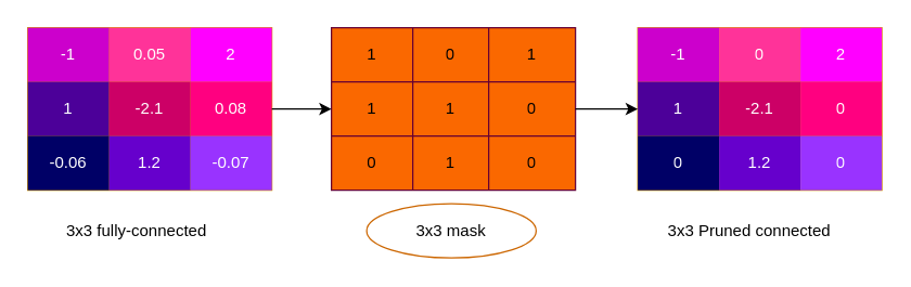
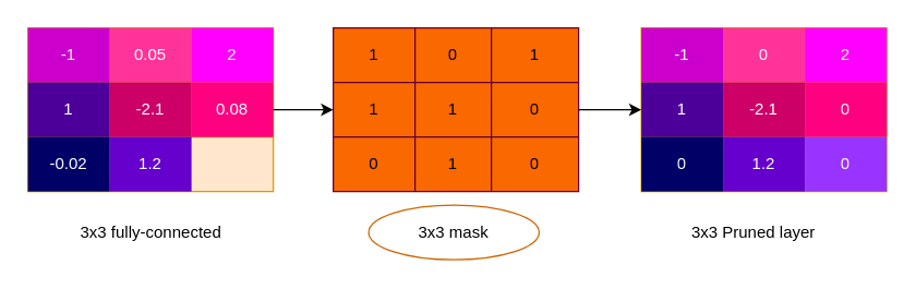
  <mxCell id="0" />
  <mxCell id="1" parent="0" />
  <mxCell id="2" value="" style="shape=table;html=1;whiteSpace=wrap;startSize=0;container=1;collapsible=0;childLayout=tableLayout;fillColor=#ffe6cc;strokeColor=#d79b00;fontColor=#FFFFFF;" vertex="1" parent="1"><mxGeometry x="20" y="20" width="180" height="120" as="geometry" /></mxCell>
  <mxCell id="3" value="" style="shape=partialRectangle;html=1;whiteSpace=wrap;collapsible=0;dropTarget=0;pointerEvents=0;fillColor=none;top=0;left=0;bottom=0;right=0;points=[[0,0.5],[1,0.5]];portConstraint=eastwest;fontColor=#FFFFFF;" vertex="1" parent="2"><mxGeometry width="180" height="40" as="geometry" /></mxCell>
  <mxCell id="4" value="&lt;font color=&quot;#ffffff&quot;&gt;-1&lt;/font&gt;" style="shape=partialRectangle;html=1;whiteSpace=wrap;connectable=0;top=0;left=0;bottom=0;right=0;overflow=hidden;fillColor=#CC00CC;" vertex="1" parent="3"><mxGeometry width="60" height="40" as="geometry" /></mxCell>
  <mxCell id="5" value="&lt;font color=&quot;#ffffff&quot;&gt;0.05&lt;/font&gt;" style="shape=partialRectangle;html=1;whiteSpace=wrap;connectable=0;top=0;left=0;bottom=0;right=0;overflow=hidden;fillColor=#FF3399;" vertex="1" parent="3"><mxGeometry x="60" width="60" height="40" as="geometry" /></mxCell>
  <mxCell id="6" value="&lt;font color=&quot;#ffffff&quot;&gt;2&lt;/font&gt;" style="shape=partialRectangle;html=1;whiteSpace=wrap;connectable=0;top=0;left=0;bottom=0;right=0;overflow=hidden;fillColor=#FF00FF;" vertex="1" parent="3"><mxGeometry x="120" width="60" height="40" as="geometry" /></mxCell>
  <mxCell id="7" value="" style="shape=partialRectangle;html=1;whiteSpace=wrap;collapsible=0;dropTarget=0;pointerEvents=0;fillColor=none;top=0;left=0;bottom=0;right=0;points=[[0,0.5],[1,0.5]];portConstraint=eastwest;" vertex="1" parent="2"><mxGeometry y="40" width="180" height="40" as="geometry" /></mxCell>
  <mxCell id="8" value="&lt;font color=&quot;#ffffff&quot;&gt;1&lt;/font&gt;" style="shape=partialRectangle;html=1;whiteSpace=wrap;connectable=0;top=0;left=0;bottom=0;right=0;overflow=hidden;fillColor=#4C0099;" vertex="1" parent="7"><mxGeometry width="60" height="40" as="geometry" /></mxCell>
  <mxCell id="9" value="&lt;font color=&quot;#ffffff&quot;&gt;-2.1&lt;/font&gt;" style="shape=partialRectangle;html=1;whiteSpace=wrap;connectable=0;top=0;left=0;bottom=0;right=0;overflow=hidden;fillColor=#CC0066;" vertex="1" parent="7"><mxGeometry x="60" width="60" height="40" as="geometry" /></mxCell>
  <mxCell id="10" value="&lt;font color=&quot;#ffffff&quot;&gt;0.08&lt;/font&gt;" style="shape=partialRectangle;html=1;whiteSpace=wrap;connectable=0;top=0;left=0;bottom=0;right=0;overflow=hidden;strokeColor=#d79b00;fillColor=#FF0080;" vertex="1" parent="7"><mxGeometry x="120" width="60" height="40" as="geometry" /></mxCell>
  <mxCell id="11" value="" style="shape=partialRectangle;html=1;whiteSpace=wrap;collapsible=0;dropTarget=0;pointerEvents=0;fillColor=none;top=0;left=0;bottom=0;right=0;points=[[0,0.5],[1,0.5]];portConstraint=eastwest;" vertex="1" parent="2"><mxGeometry y="80" width="180" height="40" as="geometry" /></mxCell>
- <mxCell id="12" value="&lt;font color=&quot;#ffffff&quot;&gt;-0.06&lt;/font&gt;" style="shape=partialRectangle;html=1;whiteSpace=wrap;connectable=0;top=0;left=0;bottom=0;right=0;overflow=hidden;fillColor=#000066;" vertex="1" parent="11"><mxGeometry width="60" height="40" as="geometry" /></mxCell>
+ <mxCell id="12" value="&lt;font color=&quot;#ffffff&quot;&gt;-0.02&lt;/font&gt;" style="shape=partialRectangle;html=1;whiteSpace=wrap;connectable=0;top=0;left=0;bottom=0;right=0;overflow=hidden;fillColor=#000066;" vertex="1" parent="11"><mxGeometry width="60" height="40" as="geometry" /></mxCell>
  <mxCell id="13" value="&lt;font color=&quot;#ffffff&quot;&gt;1.2&lt;/font&gt;" style="shape=partialRectangle;html=1;whiteSpace=wrap;connectable=0;top=0;left=0;bottom=0;right=0;overflow=hidden;fillColor=#6600CC;" vertex="1" parent="11"><mxGeometry x="60" width="60" height="40" as="geometry" /></mxCell>
- <mxCell id="14" value="&lt;font color=&quot;#ffffff&quot;&gt;-0.07&lt;/font&gt;" style="shape=partialRectangle;html=1;whiteSpace=wrap;connectable=0;top=0;left=0;bottom=0;right=0;overflow=hidden;fillColor=#9933FF;" vertex="1" parent="11"><mxGeometry x="120" width="60" height="40" as="geometry" /></mxCell>
  <mxCell id="15" value="" style="shape=table;html=1;whiteSpace=wrap;startSize=0;container=1;collapsible=0;childLayout=tableLayout;fillColor=#fa6800;fontColor=#000000;strokeColor=#660033;" vertex="1" parent="1"><mxGeometry x="244" y="20" width="180" height="120" as="geometry" /></mxCell>
  <mxCell id="16" value="" style="shape=partialRectangle;html=1;whiteSpace=wrap;collapsible=0;dropTarget=0;pointerEvents=0;fillColor=none;top=0;left=0;bottom=0;right=0;points=[[0,0.5],[1,0.5]];portConstraint=eastwest;strokeColor=#660033;" vertex="1" parent="15"><mxGeometry width="180" height="40" as="geometry" /></mxCell>
  <mxCell id="17" value="1" style="shape=partialRectangle;html=1;whiteSpace=wrap;connectable=0;fillColor=none;top=0;left=0;bottom=0;right=0;overflow=hidden;strokeColor=#660033;" vertex="1" parent="16"><mxGeometry width="60" height="40" as="geometry" /></mxCell>
  <mxCell id="18" value="0" style="shape=partialRectangle;html=1;whiteSpace=wrap;connectable=0;fillColor=none;top=0;left=0;bottom=0;right=0;overflow=hidden;strokeColor=#660033;" vertex="1" parent="16"><mxGeometry x="60" width="56" height="40" as="geometry" /></mxCell>
  <mxCell id="19" value="1" style="shape=partialRectangle;html=1;whiteSpace=wrap;connectable=0;fillColor=none;top=0;left=0;bottom=0;right=0;overflow=hidden;strokeColor=#660033;" vertex="1" parent="16"><mxGeometry x="116" width="64" height="40" as="geometry" /></mxCell>
  <mxCell id="20" value="" style="shape=partialRectangle;html=1;whiteSpace=wrap;collapsible=0;dropTarget=0;pointerEvents=0;fillColor=none;top=0;left=0;bottom=0;right=0;points=[[0,0.5],[1,0.5]];portConstraint=eastwest;strokeColor=#660033;" vertex="1" parent="15"><mxGeometry y="40" width="180" height="40" as="geometry" /></mxCell>
  <mxCell id="21" value="1" style="shape=partialRectangle;html=1;whiteSpace=wrap;connectable=0;fillColor=none;top=0;left=0;bottom=0;right=0;overflow=hidden;strokeColor=#660033;" vertex="1" parent="20"><mxGeometry width="60" height="40" as="geometry" /></mxCell>
  <mxCell id="22" value="1" style="shape=partialRectangle;html=1;whiteSpace=wrap;connectable=0;fillColor=none;top=0;left=0;bottom=0;right=0;overflow=hidden;strokeColor=#660033;" vertex="1" parent="20"><mxGeometry x="60" width="56" height="40" as="geometry" /></mxCell>
  <mxCell id="23" value="0" style="shape=partialRectangle;html=1;whiteSpace=wrap;connectable=0;fillColor=none;top=0;left=0;bottom=0;right=0;overflow=hidden;strokeColor=#660033;" vertex="1" parent="20"><mxGeometry x="116" width="64" height="40" as="geometry" /></mxCell>
  <mxCell id="24" value="" style="shape=partialRectangle;html=1;whiteSpace=wrap;collapsible=0;dropTarget=0;pointerEvents=0;fillColor=none;top=0;left=0;bottom=0;right=0;points=[[0,0.5],[1,0.5]];portConstraint=eastwest;strokeColor=#660033;" vertex="1" parent="15"><mxGeometry y="80" width="180" height="40" as="geometry" /></mxCell>
  <mxCell id="25" value="0" style="shape=partialRectangle;html=1;whiteSpace=wrap;connectable=0;fillColor=none;top=0;left=0;bottom=0;right=0;overflow=hidden;strokeColor=#660033;" vertex="1" parent="24"><mxGeometry width="60" height="40" as="geometry" /></mxCell>
  <mxCell id="26" value="1" style="shape=partialRectangle;html=1;whiteSpace=wrap;connectable=0;fillColor=none;top=0;left=0;bottom=0;right=0;overflow=hidden;strokeColor=#660033;" vertex="1" parent="24"><mxGeometry x="60" width="56" height="40" as="geometry" /></mxCell>
  <mxCell id="27" value="0" style="shape=partialRectangle;html=1;whiteSpace=wrap;connectable=0;fillColor=none;top=0;left=0;bottom=0;right=0;overflow=hidden;strokeColor=#660033;" vertex="1" parent="24"><mxGeometry x="116" width="64" height="40" as="geometry" /></mxCell>
- <mxCell id="28" value="&lt;font color=&quot;#000000&quot;&gt;3x3 fully-connected&lt;/font&gt;" style="rounded=1;whiteSpace=wrap;html=1;fontColor=#FFFFFF;strokeColor=#FFFFFF;fillColor=#FFFFFF;" vertex="1" parent="1"><mxGeometry x="37.5" y="150" width="125" height="40" as="geometry" /></mxCell>
+ <mxCell id="28" value="&lt;font color=&quot;#000000&quot;&gt;3x3 fully-connected&lt;/font&gt;" style="rounded=1;whiteSpace=wrap;html=1;fontColor=#FFFFFF;strokeColor=#FFFFFF;fillColor=#FFFFFF;" vertex="1" parent="1"><mxGeometry x="47.5" y="150" width="125" height="40" as="geometry" /></mxCell>
  <mxCell id="29" value="&lt;font color=&quot;#000000&quot;&gt;3x3 mask&lt;/font&gt;" style="ellipse;whiteSpace=wrap;html=1;fontColor=#FFFFFF;fillColor=#FFFFFF;strokeColor=#CC6600;" vertex="1" parent="1"><mxGeometry x="270" y="150" width="125" height="40" as="geometry" /></mxCell>
  <mxCell id="30" style="edgeStyle=orthogonalEdgeStyle;rounded=0;orthogonalLoop=1;jettySize=auto;html=1;exitX=1;exitY=0.5;exitDx=0;exitDy=0;entryX=0;entryY=0.5;entryDx=0;entryDy=0;fontColor=#FFFFFF;" edge="1" parent="1" source="7" target="20"><mxGeometry relative="1" as="geometry" /></mxCell>
  <mxCell id="31" value="" style="shape=table;html=1;whiteSpace=wrap;startSize=0;container=1;collapsible=0;childLayout=tableLayout;fillColor=#ffe6cc;strokeColor=#d79b00;fontColor=#FFFFFF;" vertex="1" parent="1"><mxGeometry x="470" y="20" width="180" height="120" as="geometry" /></mxCell>
  <mxCell id="32" value="" style="shape=partialRectangle;html=1;whiteSpace=wrap;collapsible=0;dropTarget=0;pointerEvents=0;fillColor=none;top=0;left=0;bottom=0;right=0;points=[[0,0.5],[1,0.5]];portConstraint=eastwest;fontColor=#FFFFFF;" vertex="1" parent="31"><mxGeometry width="180" height="40" as="geometry" /></mxCell>
  <mxCell id="33" value="&lt;font color=&quot;#ffffff&quot;&gt;-1&lt;/font&gt;" style="shape=partialRectangle;html=1;whiteSpace=wrap;connectable=0;top=0;left=0;bottom=0;right=0;overflow=hidden;fillColor=#CC00CC;" vertex="1" parent="32"><mxGeometry width="60" height="40" as="geometry" /></mxCell>
  <mxCell id="34" value="&lt;font color=&quot;#ffffff&quot;&gt;0&lt;/font&gt;" style="shape=partialRectangle;html=1;whiteSpace=wrap;connectable=0;top=0;left=0;bottom=0;right=0;overflow=hidden;fillColor=#FF3399;" vertex="1" parent="32"><mxGeometry x="60" width="60" height="40" as="geometry" /></mxCell>
  <mxCell id="35" value="&lt;font color=&quot;#ffffff&quot;&gt;2&lt;/font&gt;" style="shape=partialRectangle;html=1;whiteSpace=wrap;connectable=0;top=0;left=0;bottom=0;right=0;overflow=hidden;fillColor=#FF00FF;" vertex="1" parent="32"><mxGeometry x="120" width="60" height="40" as="geometry" /></mxCell>
  <mxCell id="36" value="" style="shape=partialRectangle;html=1;whiteSpace=wrap;collapsible=0;dropTarget=0;pointerEvents=0;fillColor=none;top=0;left=0;bottom=0;right=0;points=[[0,0.5],[1,0.5]];portConstraint=eastwest;" vertex="1" parent="31"><mxGeometry y="40" width="180" height="40" as="geometry" /></mxCell>
  <mxCell id="37" value="&lt;font color=&quot;#ffffff&quot;&gt;1&lt;/font&gt;" style="shape=partialRectangle;html=1;whiteSpace=wrap;connectable=0;top=0;left=0;bottom=0;right=0;overflow=hidden;fillColor=#4C0099;" vertex="1" parent="36"><mxGeometry width="60" height="40" as="geometry" /></mxCell>
  <mxCell id="38" value="&lt;font color=&quot;#ffffff&quot;&gt;-2.1&lt;/font&gt;" style="shape=partialRectangle;html=1;whiteSpace=wrap;connectable=0;top=0;left=0;bottom=0;right=0;overflow=hidden;fillColor=#CC0066;" vertex="1" parent="36"><mxGeometry x="60" width="60" height="40" as="geometry" /></mxCell>
  <mxCell id="39" value="&lt;font color=&quot;#ffffff&quot;&gt;0&lt;/font&gt;" style="shape=partialRectangle;html=1;whiteSpace=wrap;connectable=0;top=0;left=0;bottom=0;right=0;overflow=hidden;strokeColor=#d79b00;fillColor=#FF0080;" vertex="1" parent="36"><mxGeometry x="120" width="60" height="40" as="geometry" /></mxCell>
  <mxCell id="40" value="" style="shape=partialRectangle;html=1;whiteSpace=wrap;collapsible=0;dropTarget=0;pointerEvents=0;fillColor=none;top=0;left=0;bottom=0;right=0;points=[[0,0.5],[1,0.5]];portConstraint=eastwest;" vertex="1" parent="31"><mxGeometry y="80" width="180" height="40" as="geometry" /></mxCell>
  <mxCell id="41" value="&lt;font color=&quot;#ffffff&quot;&gt;0&lt;/font&gt;" style="shape=partialRectangle;html=1;whiteSpace=wrap;connectable=0;top=0;left=0;bottom=0;right=0;overflow=hidden;fillColor=#000066;" vertex="1" parent="40"><mxGeometry width="60" height="40" as="geometry" /></mxCell>
  <mxCell id="42" value="&lt;font color=&quot;#ffffff&quot;&gt;1.2&lt;/font&gt;" style="shape=partialRectangle;html=1;whiteSpace=wrap;connectable=0;top=0;left=0;bottom=0;right=0;overflow=hidden;fillColor=#6600CC;" vertex="1" parent="40"><mxGeometry x="60" width="60" height="40" as="geometry" /></mxCell>
  <mxCell id="43" value="&lt;font color=&quot;#ffffff&quot;&gt;0&lt;/font&gt;" style="shape=partialRectangle;html=1;whiteSpace=wrap;connectable=0;top=0;left=0;bottom=0;right=0;overflow=hidden;fillColor=#9933FF;" vertex="1" parent="40"><mxGeometry x="120" width="60" height="40" as="geometry" /></mxCell>
- <mxCell id="44" value="&lt;font color=&quot;#000000&quot;&gt;3x3 Pruned connected&lt;/font&gt;" style="rounded=1;whiteSpace=wrap;html=1;fontColor=#FFFFFF;strokeColor=#FFFFFF;fillColor=#FFFFFF;" vertex="1" parent="1"><mxGeometry x="490" y="150" width="125" height="40" as="geometry" /></mxCell>
+ <mxCell id="44" value="&lt;font color=&quot;#000000&quot;&gt;3x3 Pruned layer&lt;/font&gt;" style="rounded=1;whiteSpace=wrap;html=1;fontColor=#FFFFFF;strokeColor=#FFFFFF;fillColor=#FFFFFF;" vertex="1" parent="1"><mxGeometry x="490" y="150" width="125" height="40" as="geometry" /></mxCell>
  <mxCell id="45" style="edgeStyle=orthogonalEdgeStyle;rounded=0;orthogonalLoop=1;jettySize=auto;html=1;exitX=1;exitY=0.5;exitDx=0;exitDy=0;entryX=0;entryY=0.5;entryDx=0;entryDy=0;fontColor=#FFFFFF;" edge="1" parent="1" source="20" target="36"><mxGeometry relative="1" as="geometry" /></mxCell>
